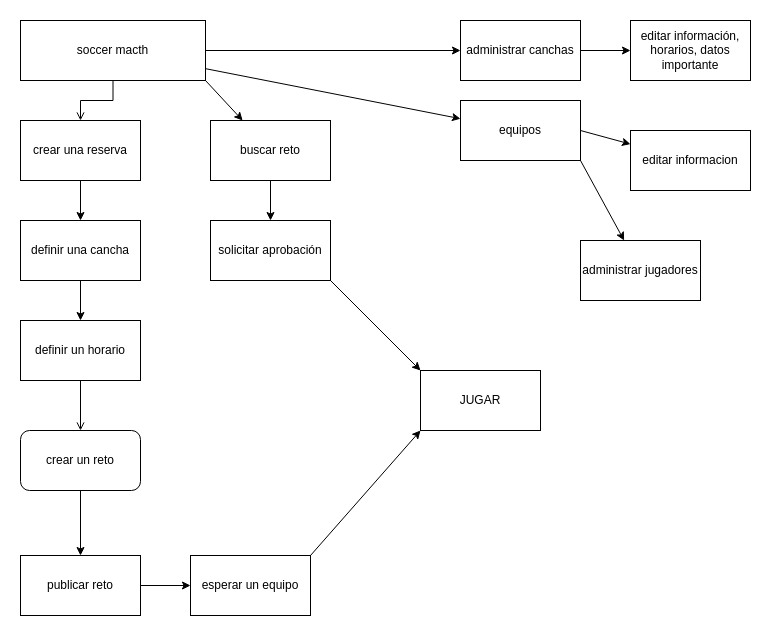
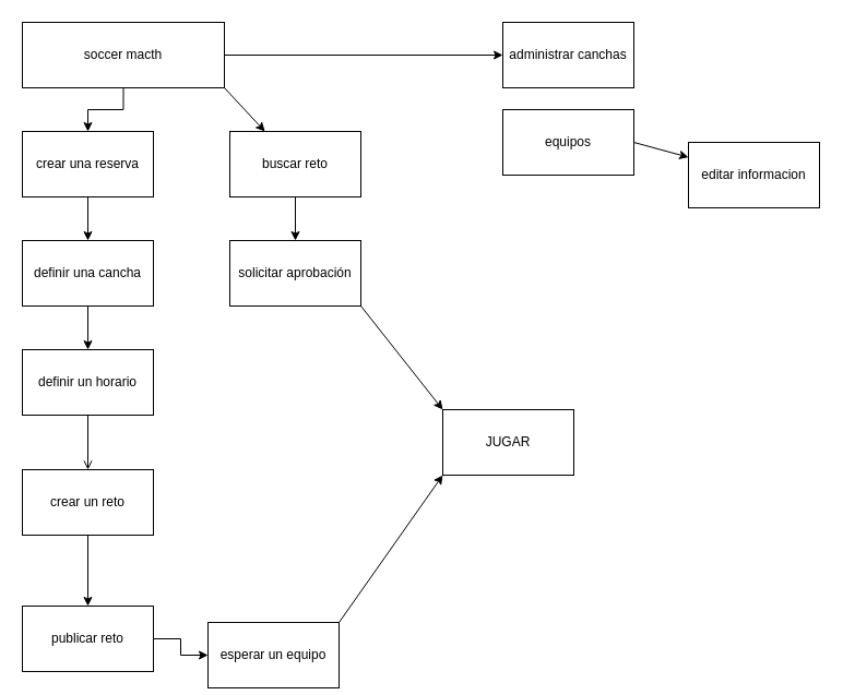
  <mxCell id="0" />
  <mxCell id="1" parent="0" />
- <mxCell id="2" value="" style="edgeStyle=orthogonalEdgeStyle;rounded=0;orthogonalLoop=1;jettySize=auto;html=1;endArrow=open;" edge="1" parent="1" source="4" target="6"><mxGeometry relative="1" as="geometry" /></mxCell>
+ <mxCell id="2" value="" style="edgeStyle=orthogonalEdgeStyle;rounded=0;orthogonalLoop=1;jettySize=auto;html=1;" edge="1" parent="1" source="4" target="6"><mxGeometry relative="1" as="geometry" /></mxCell>
  <mxCell id="3" value="" style="edgeStyle=orthogonalEdgeStyle;rounded=0;orthogonalLoop=1;jettySize=auto;html=1;" edge="1" parent="1" source="4" target="8"><mxGeometry relative="1" as="geometry" /></mxCell>
  <mxCell id="4" value="soccer macth" style="rounded=0;whiteSpace=wrap;html=1;" vertex="1" parent="1"><mxGeometry x="20" y="20" width="185" height="60" as="geometry" /></mxCell>
  <mxCell id="5" value="" style="edgeStyle=orthogonalEdgeStyle;rounded=0;orthogonalLoop=1;jettySize=auto;html=1;" edge="1" parent="1" source="6" target="11"><mxGeometry relative="1" as="geometry" /></mxCell>
  <mxCell id="6" value="crear una reserva" style="rounded=0;whiteSpace=wrap;html=1;" vertex="1" parent="1"><mxGeometry x="20" y="120" width="120" height="60" as="geometry" /></mxCell>
- <mxCell id="7" value="" style="edgeStyle=orthogonalEdgeStyle;rounded=0;orthogonalLoop=1;jettySize=auto;html=1;" edge="1" parent="1" source="8" target="9"><mxGeometry relative="1" as="geometry" /></mxCell>
  <mxCell id="8" value="administrar canchas" style="rounded=0;whiteSpace=wrap;html=1;" vertex="1" parent="1"><mxGeometry x="460" y="20" width="120" height="60" as="geometry" /></mxCell>
- <mxCell id="9" value="editar información, horarios, datos importante" style="rounded=0;whiteSpace=wrap;html=1;" vertex="1" parent="1"><mxGeometry x="630" y="20" width="120" height="60" as="geometry" /></mxCell>
  <mxCell id="10" value="" style="edgeStyle=orthogonalEdgeStyle;rounded=0;orthogonalLoop=1;jettySize=auto;html=1;" edge="1" parent="1" source="11" target="13"><mxGeometry relative="1" as="geometry" /></mxCell>
  <mxCell id="11" value="definir una cancha" style="rounded=0;whiteSpace=wrap;html=1;" vertex="1" parent="1"><mxGeometry x="20" y="220" width="120" height="60" as="geometry" /></mxCell>
  <mxCell id="12" value="" style="edgeStyle=orthogonalEdgeStyle;rounded=0;orthogonalLoop=1;jettySize=auto;html=1;endArrow=open;" edge="1" parent="1" source="13" target="15"><mxGeometry relative="1" as="geometry" /></mxCell>
  <mxCell id="13" value="definir un horario" style="rounded=0;whiteSpace=wrap;html=1;" vertex="1" parent="1"><mxGeometry x="20" y="320" width="120" height="60" as="geometry" /></mxCell>
  <mxCell id="14" value="" style="edgeStyle=orthogonalEdgeStyle;rounded=0;orthogonalLoop=1;jettySize=auto;html=1;" edge="1" parent="1" source="15" target="17"><mxGeometry relative="1" as="geometry" /></mxCell>
- <mxCell id="15" value="crear un reto" style="whiteSpace=wrap;html=1;rounded=1;" vertex="1" parent="1"><mxGeometry x="20" y="430" width="120" height="60" as="geometry" /></mxCell>
+ <mxCell id="15" value="crear un reto" style="rounded=0;whiteSpace=wrap;html=1;" vertex="1" parent="1"><mxGeometry x="20" y="430" width="120" height="60" as="geometry" /></mxCell>
  <mxCell id="16" value="" style="edgeStyle=orthogonalEdgeStyle;rounded=0;orthogonalLoop=1;jettySize=auto;html=1;" edge="1" parent="1" source="17" target="22"><mxGeometry relative="1" as="geometry" /></mxCell>
  <mxCell id="17" value="publicar reto" style="rounded=0;whiteSpace=wrap;html=1;" vertex="1" parent="1"><mxGeometry x="20" y="555" width="120" height="60" as="geometry" /></mxCell>
  <mxCell id="18" value="" style="edgeStyle=orthogonalEdgeStyle;rounded=0;orthogonalLoop=1;jettySize=auto;html=1;" edge="1" parent="1" source="19" target="20"><mxGeometry relative="1" as="geometry" /></mxCell>
  <mxCell id="19" value="buscar reto" style="rounded=0;whiteSpace=wrap;html=1;" vertex="1" parent="1"><mxGeometry x="210" y="120" width="120" height="60" as="geometry" /></mxCell>
  <mxCell id="20" value="solicitar aprobación" style="rounded=0;whiteSpace=wrap;html=1;" vertex="1" parent="1"><mxGeometry x="210" y="220" width="120" height="60" as="geometry" /></mxCell>
- <mxCell id="21" value="&lt;span&gt;JUGAR&lt;/span&gt;" style="rounded=0;whiteSpace=wrap;html=1;" vertex="1" parent="1"><mxGeometry x="420" y="370" width="120" height="60" as="geometry" /></mxCell>
- <mxCell id="22" value="esperar un equipo" style="rounded=0;whiteSpace=wrap;html=1;" vertex="1" parent="1"><mxGeometry x="190" y="555" width="120" height="60" as="geometry" /></mxCell>
+ <mxCell id="21" value="&lt;span&gt;JUGAR&lt;/span&gt;" style="rounded=0;whiteSpace=wrap;html=1;" vertex="1" parent="1"><mxGeometry x="405" y="375" width="120" height="60" as="geometry" /></mxCell>
+ <mxCell id="22" value="esperar un equipo" style="rounded=0;whiteSpace=wrap;html=1;" vertex="1" parent="1"><mxGeometry x="190" y="570" width="120" height="60" as="geometry" /></mxCell>
  <mxCell id="23" value="" style="endArrow=classic;html=1;exitX=1;exitY=1;exitDx=0;exitDy=0;" edge="1" parent="1" source="4" target="19"><mxGeometry width="50" height="50" relative="1" as="geometry"><mxPoint x="360" y="400" as="sourcePoint" /><mxPoint x="410" y="350" as="targetPoint" /></mxGeometry></mxCell>
  <mxCell id="24" value="" style="endArrow=classic;html=1;exitX=1;exitY=0;exitDx=0;exitDy=0;entryX=0;entryY=1;entryDx=0;entryDy=0;" edge="1" parent="1" source="22" target="21"><mxGeometry width="50" height="50" relative="1" as="geometry"><mxPoint x="360" y="400" as="sourcePoint" /><mxPoint x="410" y="350" as="targetPoint" /></mxGeometry></mxCell>
  <mxCell id="25" value="" style="endArrow=classic;html=1;exitX=1;exitY=1;exitDx=0;exitDy=0;entryX=0;entryY=0;entryDx=0;entryDy=0;" edge="1" parent="1" source="20" target="21"><mxGeometry width="50" height="50" relative="1" as="geometry"><mxPoint x="360" y="400" as="sourcePoint" /><mxPoint x="410" y="350" as="targetPoint" /></mxGeometry></mxCell>
  <mxCell id="26" value="equipos" style="rounded=0;whiteSpace=wrap;html=1;" vertex="1" parent="1"><mxGeometry x="460" y="100" width="120" height="60" as="geometry" /></mxCell>
- <mxCell id="27" value="" style="endArrow=classic;html=1;" edge="1" parent="1" source="4" target="26"><mxGeometry width="50" height="50" relative="1" as="geometry"><mxPoint x="360" y="400" as="sourcePoint" /><mxPoint x="410" y="350" as="targetPoint" /></mxGeometry></mxCell>
  <mxCell id="28" value="editar informacion" style="rounded=0;whiteSpace=wrap;html=1;" vertex="1" parent="1"><mxGeometry x="630" y="130" width="120" height="60" as="geometry" /></mxCell>
- <mxCell id="29" value="administrar jugadores" style="rounded=0;whiteSpace=wrap;html=1;" vertex="1" parent="1"><mxGeometry x="580" y="240" width="120" height="60" as="geometry" /></mxCell>
- <mxCell id="30" value="" style="endArrow=classic;html=1;exitX=1;exitY=1;exitDx=0;exitDy=0;" edge="1" parent="1" source="26" target="29"><mxGeometry width="50" height="50" relative="1" as="geometry"><mxPoint x="360" y="290" as="sourcePoint" /><mxPoint x="410" y="240" as="targetPoint" /></mxGeometry></mxCell>
  <mxCell id="31" value="" style="endArrow=classic;html=1;exitX=1;exitY=0.5;exitDx=0;exitDy=0;" edge="1" parent="1" source="26" target="28"><mxGeometry width="50" height="50" relative="1" as="geometry"><mxPoint x="360" y="290" as="sourcePoint" /><mxPoint x="410" y="240" as="targetPoint" /></mxGeometry></mxCell>
